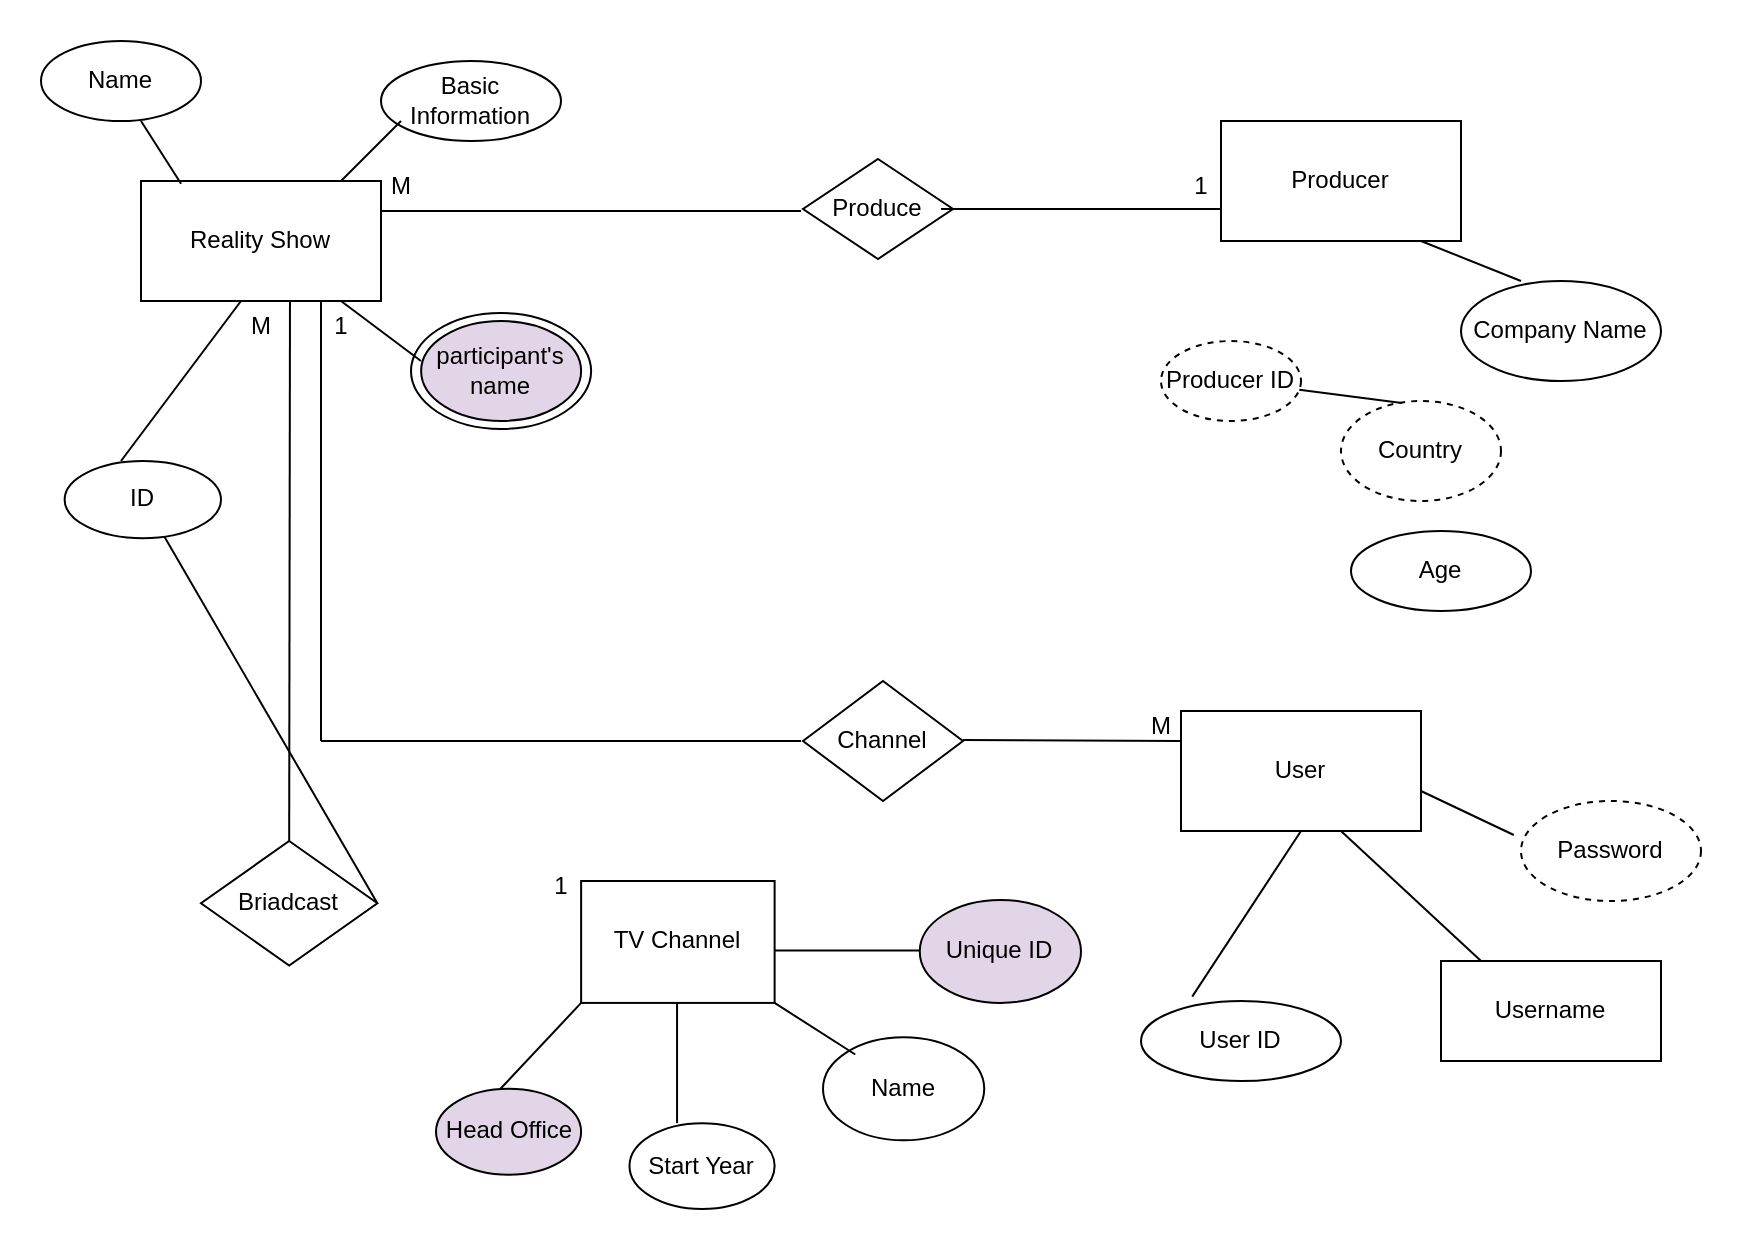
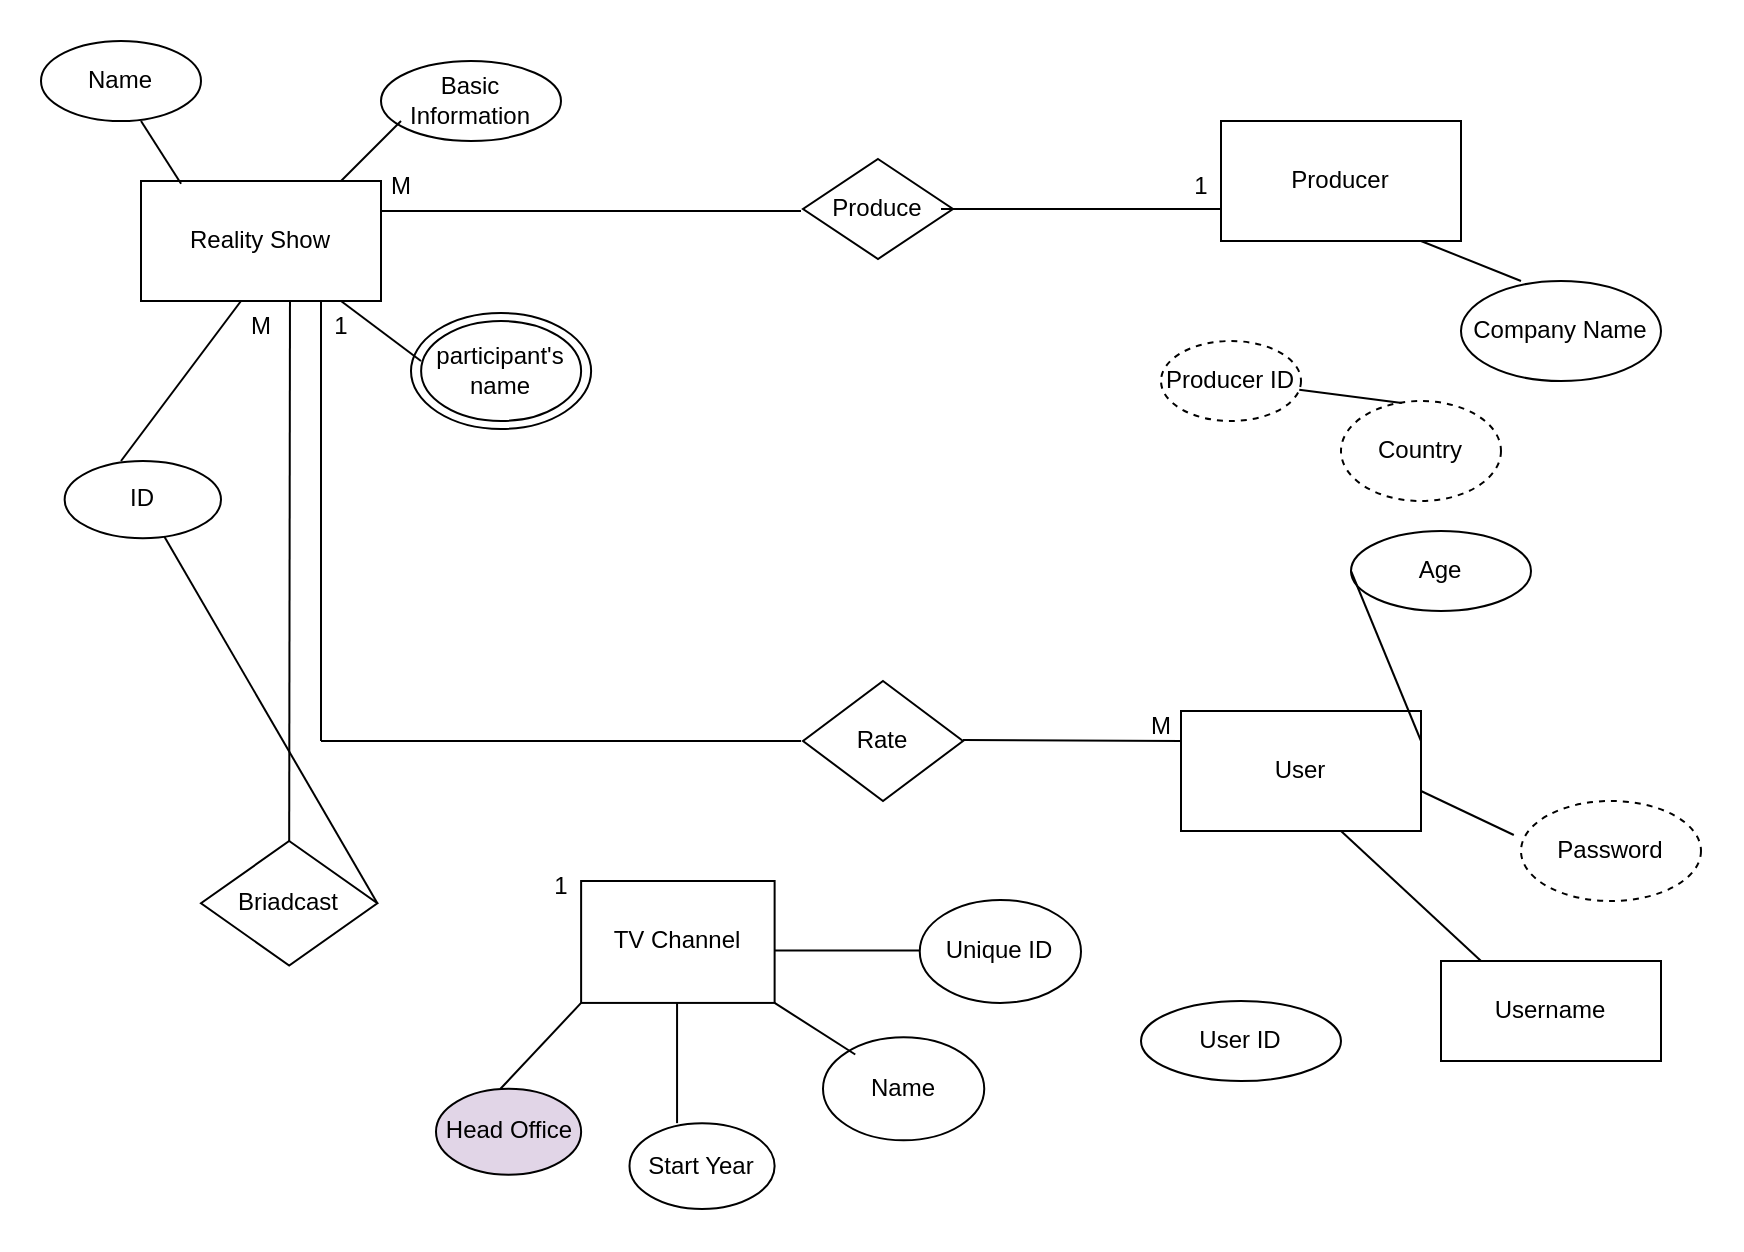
  <mxCell id="0" />
  <mxCell id="1" parent="0" />
  <mxCell id="2" value="" style="ellipse;whiteSpace=wrap;html=1;" vertex="1" parent="1"><mxGeometry x="205" y="156" width="90.06" height="58" as="geometry" /></mxCell>
  <mxCell id="3" value="Reality Show" style="rounded=0;whiteSpace=wrap;html=1;" vertex="1" parent="1"><mxGeometry x="70" y="90" width="120" height="60" as="geometry" /></mxCell>
- <mxCell id="4" value="participant's name" style="ellipse;whiteSpace=wrap;html=1;fillColor=#e1d5e7;" vertex="1" parent="1"><mxGeometry x="210.06" y="160" width="80" height="50" as="geometry" /></mxCell>
+ <mxCell id="4" value="participant's name" style="ellipse;whiteSpace=wrap;html=1;" vertex="1" parent="1"><mxGeometry x="210.06" y="160" width="80" height="50" as="geometry" /></mxCell>
  <mxCell id="5" value="Name" style="ellipse;whiteSpace=wrap;html=1;" vertex="1" parent="1"><mxGeometry y="20" width="80" height="40" as="geometry" x="20" /></mxCell>
  <mxCell id="6" value="Basic Information" style="ellipse;whiteSpace=wrap;html=1;" vertex="1" parent="1"><mxGeometry x="190" y="30" width="90" height="40" as="geometry" /></mxCell>
  <mxCell id="7" value="" style="endArrow=none;html=1;rounded=0;exitX=0.167;exitY=0.023;exitDx=0;exitDy=0;exitPerimeter=0;" edge="1" parent="1" source="3"><mxGeometry width="50" height="50" relative="1" as="geometry"><mxPoint x="70" y="110" as="sourcePoint" /><mxPoint x="70" y="60" as="targetPoint" /></mxGeometry></mxCell>
  <mxCell id="8" value="" style="endArrow=none;html=1;rounded=0;" edge="1" parent="1"><mxGeometry width="50" height="50" relative="1" as="geometry"><mxPoint x="170" y="150" as="sourcePoint" /><mxPoint x="210" y="180" as="targetPoint" /></mxGeometry></mxCell>
  <mxCell id="9" value="Producer" style="rounded=0;whiteSpace=wrap;html=1;" vertex="1" parent="1"><mxGeometry x="610" y="60" width="120" height="60" as="geometry" /></mxCell>
  <mxCell id="10" value="Company Name" style="ellipse;whiteSpace=wrap;html=1;" vertex="1" parent="1"><mxGeometry x="730" y="140" width="100" height="50" as="geometry" /></mxCell>
  <mxCell id="11" value="Country" style="ellipse;whiteSpace=wrap;html=1;dashed=1;" vertex="1" parent="1"><mxGeometry x="670" y="200" width="80" height="50" as="geometry" /></mxCell>
  <mxCell id="12" value="Producer ID" style="ellipse;whiteSpace=wrap;html=1;dashed=1;" vertex="1" parent="1"><mxGeometry x="580" y="170" width="70" height="40" as="geometry" /></mxCell>
  <mxCell id="13" value="" style="endArrow=none;html=1;rounded=0;exitX=0.38;exitY=0.02;exitDx=0;exitDy=0;exitPerimeter=0;" edge="1" parent="1" source="11" target="12"><mxGeometry width="50" height="50" relative="1" as="geometry"><mxPoint x="685" y="215" as="sourcePoint" /><mxPoint x="735" y="165" as="targetPoint" /></mxGeometry></mxCell>
  <mxCell id="14" value="" style="endArrow=none;html=1;rounded=0;" edge="1" parent="1"><mxGeometry width="50" height="50" relative="1" as="geometry"><mxPoint x="710" y="120" as="sourcePoint" /><mxPoint x="760" y="140" as="targetPoint" /></mxGeometry></mxCell>
  <mxCell id="15" value="Produce" style="rhombus;whiteSpace=wrap;html=1;" vertex="1" parent="1"><mxGeometry x="401" y="79" width="75" height="50" as="geometry" /></mxCell>
  <mxCell id="16" value="" style="endArrow=none;html=1;rounded=0;entryX=0;entryY=0.25;entryDx=0;entryDy=0;exitX=0.92;exitY=0.5;exitDx=0;exitDy=0;exitPerimeter=0;" edge="1" parent="1" source="15"><mxGeometry width="50" height="50" relative="1" as="geometry"><mxPoint x="480" y="103.5" as="sourcePoint" /><mxPoint x="610" y="104" as="targetPoint" /></mxGeometry></mxCell>
  <mxCell id="17" value="" style="endArrow=none;html=1;rounded=0;" edge="1" parent="1"><mxGeometry width="50" height="50" relative="1" as="geometry"><mxPoint x="170" y="90" as="sourcePoint" /><mxPoint x="200" y="60" as="targetPoint" /></mxGeometry></mxCell>
  <mxCell id="18" value="" style="endArrow=none;html=1;rounded=0;exitX=1;exitY=0.25;exitDx=0;exitDy=0;" edge="1" parent="1" source="3"><mxGeometry width="50" height="50" relative="1" as="geometry"><mxPoint x="250" y="97.5" as="sourcePoint" /><mxPoint x="400" y="105" as="targetPoint" /></mxGeometry></mxCell>
  <mxCell id="19" value="User" style="rounded=0;whiteSpace=wrap;html=1;" vertex="1" parent="1"><mxGeometry x="590" y="355" width="120" height="60" as="geometry" /></mxCell>
  <mxCell id="20" value="Age" style="ellipse;whiteSpace=wrap;html=1;" vertex="1" parent="1"><mxGeometry x="675" y="265" width="90" height="40" as="geometry" /></mxCell>
  <mxCell id="21" value="Username" style="whiteSpace=wrap;html=1;rounded=0;" vertex="1" parent="1"><mxGeometry x="720" y="480" width="110" height="50" as="geometry" /></mxCell>
  <mxCell id="22" value="Password" style="ellipse;whiteSpace=wrap;html=1;dashed=1;" vertex="1" parent="1"><mxGeometry x="760" y="400" width="90" height="50" as="geometry" /></mxCell>
  <mxCell id="23" value="User ID" style="ellipse;whiteSpace=wrap;html=1;" vertex="1" parent="1"><mxGeometry x="570" y="500" width="100" height="40" as="geometry" /></mxCell>
  <mxCell id="24" value="Briadcast" style="rhombus;whiteSpace=wrap;html=1;" vertex="1" parent="1"><mxGeometry x="100" y="420" width="88.18" height="62.29" as="geometry" /></mxCell>
  <mxCell id="25" value="" style="endArrow=none;html=1;rounded=0;exitX=1;exitY=0.5;exitDx=0;exitDy=0;" edge="1" parent="1" source="24" target="27"><mxGeometry width="50" height="50" relative="1" as="geometry"><mxPoint x="197.955" y="405.496" as="sourcePoint" /><mxPoint x="315.227" y="405.496" as="targetPoint" /></mxGeometry></mxCell>
  <mxCell id="26" value="" style="endArrow=none;html=1;rounded=0;exitX=0.5;exitY=0;exitDx=0;exitDy=0;" edge="1" parent="1" source="24"><mxGeometry width="50" height="50" relative="1" as="geometry"><mxPoint x="135.09" y="420" as="sourcePoint" /><mxPoint x="144.489" y="150" as="targetPoint" /></mxGeometry></mxCell>
  <mxCell id="27" value="ID" style="ellipse;whiteSpace=wrap;html=1;" vertex="1" parent="1"><mxGeometry x="31.821" y="229.997" width="78.182" height="38.638" as="geometry" /></mxCell>
  <mxCell id="28" value="" style="endArrow=none;html=1;rounded=0;" edge="1" parent="1"><mxGeometry width="50" height="50" relative="1" as="geometry"><mxPoint x="60" y="230" as="sourcePoint" /><mxPoint x="120" y="150" as="targetPoint" /></mxGeometry></mxCell>
- <mxCell id="29" value="" style="endArrow=none;html=1;rounded=0;entryX=0.5;entryY=1;entryDx=0;entryDy=0;exitX=0.256;exitY=-0.055;exitDx=0;exitDy=0;exitPerimeter=0;" edge="1" parent="1" source="23" target="19"><mxGeometry width="50" height="50" relative="1" as="geometry"><mxPoint x="630" y="520" as="sourcePoint" /><mxPoint x="680" y="470" as="targetPoint" /></mxGeometry></mxCell>
+ <mxCell id="30" value="" style="endArrow=none;html=1;rounded=0;exitX=1;exitY=0.25;exitDx=0;exitDy=0;entryX=0;entryY=0.5;entryDx=0;entryDy=0;" edge="1" parent="1" source="19" target="20"><mxGeometry width="50" height="50" relative="1" as="geometry"><mxPoint x="680" y="370" as="sourcePoint" /><mxPoint x="780" y="360" as="targetPoint" /></mxGeometry></mxCell>
  <mxCell id="31" value="" style="endArrow=none;html=1;rounded=0;entryX=-0.04;entryY=0.34;entryDx=0;entryDy=0;entryPerimeter=0;" edge="1" parent="1" target="22"><mxGeometry width="50" height="50" relative="1" as="geometry"><mxPoint x="710" y="395" as="sourcePoint" /><mxPoint x="770" y="415" as="targetPoint" /></mxGeometry></mxCell>
  <mxCell id="32" value="" style="endArrow=none;html=1;rounded=0;entryX=0.182;entryY=0;entryDx=0;entryDy=0;entryPerimeter=0;" edge="1" parent="1" target="21"><mxGeometry width="50" height="50" relative="1" as="geometry"><mxPoint x="670" y="415" as="sourcePoint" /><mxPoint x="720" y="455" as="targetPoint" /></mxGeometry></mxCell>
- <mxCell id="33" value="Channel" style="rhombus;whiteSpace=wrap;html=1;" vertex="1" parent="1"><mxGeometry x="401" y="340" width="80" height="60" as="geometry" /></mxCell>
+ <mxCell id="33" value="Rate" style="rhombus;whiteSpace=wrap;html=1;" vertex="1" parent="1"><mxGeometry x="401" y="340" width="80" height="60" as="geometry" /></mxCell>
  <mxCell id="34" value="TV Channel" style="rounded=0;whiteSpace=wrap;html=1;" vertex="1" parent="1"><mxGeometry x="290.06" y="440" width="96.75" height="60.96" as="geometry" /></mxCell>
  <mxCell id="35" value="Head Office" style="ellipse;whiteSpace=wrap;html=1;fillColor=#e1d5e7;" vertex="1" parent="1"><mxGeometry x="217.5" y="543.896" width="72.562" height="42.931" as="geometry" /></mxCell>
  <mxCell id="36" value="Start Year" style="ellipse;whiteSpace=wrap;html=1;" vertex="1" parent="1"><mxGeometry x="314.25" y="561.069" width="72.562" height="42.931" as="geometry" /></mxCell>
  <mxCell id="37" value="Name" style="ellipse;whiteSpace=wrap;html=1;" vertex="1" parent="1"><mxGeometry x="411" y="518.137" width="80.625" height="51.518" as="geometry" /></mxCell>
- <mxCell id="38" value="Unique ID" style="ellipse;whiteSpace=wrap;html=1;fillColor=#e1d5e7;" vertex="1" parent="1"><mxGeometry x="459.375" y="449.447" width="80.625" height="51.518" as="geometry" /></mxCell>
+ <mxCell id="38" value="Unique ID" style="ellipse;whiteSpace=wrap;html=1;" vertex="1" parent="1"><mxGeometry x="459.375" y="449.447" width="80.625" height="51.518" as="geometry" /></mxCell>
  <mxCell id="39" value="" style="endArrow=none;html=1;rounded=0;" edge="1" parent="1"><mxGeometry width="50" height="50" relative="1" as="geometry"><mxPoint x="386.812" y="474.776" as="sourcePoint" /><mxPoint x="459.375" y="474.776" as="targetPoint" /></mxGeometry></mxCell>
  <mxCell id="40" value="" style="endArrow=none;html=1;rounded=0;" edge="1" parent="1"><mxGeometry width="50" height="50" relative="1" as="geometry"><mxPoint x="249.75" y="543.896" as="sourcePoint" /><mxPoint x="290.062" y="500.965" as="targetPoint" /></mxGeometry></mxCell>
  <mxCell id="41" value="" style="endArrow=none;html=1;rounded=0;" edge="1" parent="1"><mxGeometry width="50" height="50" relative="1" as="geometry"><mxPoint x="338.034" y="561.069" as="sourcePoint" /><mxPoint x="338.034" y="500.965" as="targetPoint" /></mxGeometry></mxCell>
  <mxCell id="42" value="" style="endArrow=none;html=1;rounded=0;exitX=1;exitY=1;exitDx=0;exitDy=0;entryX=0.2;entryY=0.167;entryDx=0;entryDy=0;entryPerimeter=0;" edge="1" parent="1" source="34" target="37"><mxGeometry width="50" height="50" relative="1" as="geometry"><mxPoint x="386.812" y="509.551" as="sourcePoint" /><mxPoint x="427.125" y="526.723" as="targetPoint" /></mxGeometry></mxCell>
  <mxCell id="43" value="" style="endArrow=none;html=1;rounded=0;entryX=0;entryY=0.25;entryDx=0;entryDy=0;" edge="1" parent="1" target="19"><mxGeometry width="50" height="50" relative="1" as="geometry"><mxPoint x="481" y="369.5" as="sourcePoint" /><mxPoint x="571" y="369.5" as="targetPoint" /></mxGeometry></mxCell>
  <mxCell id="44" value="" style="endArrow=none;html=1;rounded=0;" edge="1" parent="1"><mxGeometry width="50" height="50" relative="1" as="geometry"><mxPoint x="160" y="370" as="sourcePoint" /><mxPoint x="400" y="370" as="targetPoint" /></mxGeometry></mxCell>
  <mxCell id="45" value="" style="endArrow=none;html=1;rounded=0;entryX=0.75;entryY=1;entryDx=0;entryDy=0;" edge="1" parent="1" target="3"><mxGeometry width="50" height="50" relative="1" as="geometry"><mxPoint x="160" y="370" as="sourcePoint" /><mxPoint x="217.5" y="320" as="targetPoint" /></mxGeometry></mxCell>
  <mxCell id="46" value="M" style="text;html=1;align=center;verticalAlign=middle;resizable=0;points=[];autosize=1;strokeColor=none;fillColor=none;" vertex="1" parent="1"><mxGeometry x="185" y="78" width="30" height="30" as="geometry" /></mxCell>
  <mxCell id="47" value="1" style="text;html=1;align=center;verticalAlign=middle;resizable=0;points=[];autosize=1;strokeColor=none;fillColor=none;" vertex="1" parent="1"><mxGeometry x="585" y="78" width="30" height="30" as="geometry" /></mxCell>
  <mxCell id="48" value="M" style="text;html=1;align=center;verticalAlign=middle;resizable=0;points=[];autosize=1;strokeColor=none;fillColor=none;" vertex="1" parent="1"><mxGeometry x="565" y="348" width="30" height="30" as="geometry" /></mxCell>
  <mxCell id="49" value="1" style="text;html=1;align=center;verticalAlign=middle;resizable=0;points=[];autosize=1;strokeColor=none;fillColor=none;" vertex="1" parent="1"><mxGeometry x="155" y="148" width="30" height="30" as="geometry" /></mxCell>
  <mxCell id="50" value="M" style="text;html=1;align=center;verticalAlign=middle;resizable=0;points=[];autosize=1;strokeColor=none;fillColor=none;" vertex="1" parent="1"><mxGeometry x="115" y="148" width="30" height="30" as="geometry" /></mxCell>
  <mxCell id="51" value="1" style="text;html=1;align=center;verticalAlign=middle;resizable=0;points=[];autosize=1;strokeColor=none;fillColor=none;" vertex="1" parent="1"><mxGeometry x="265" y="428" width="30" height="30" as="geometry" /></mxCell>
